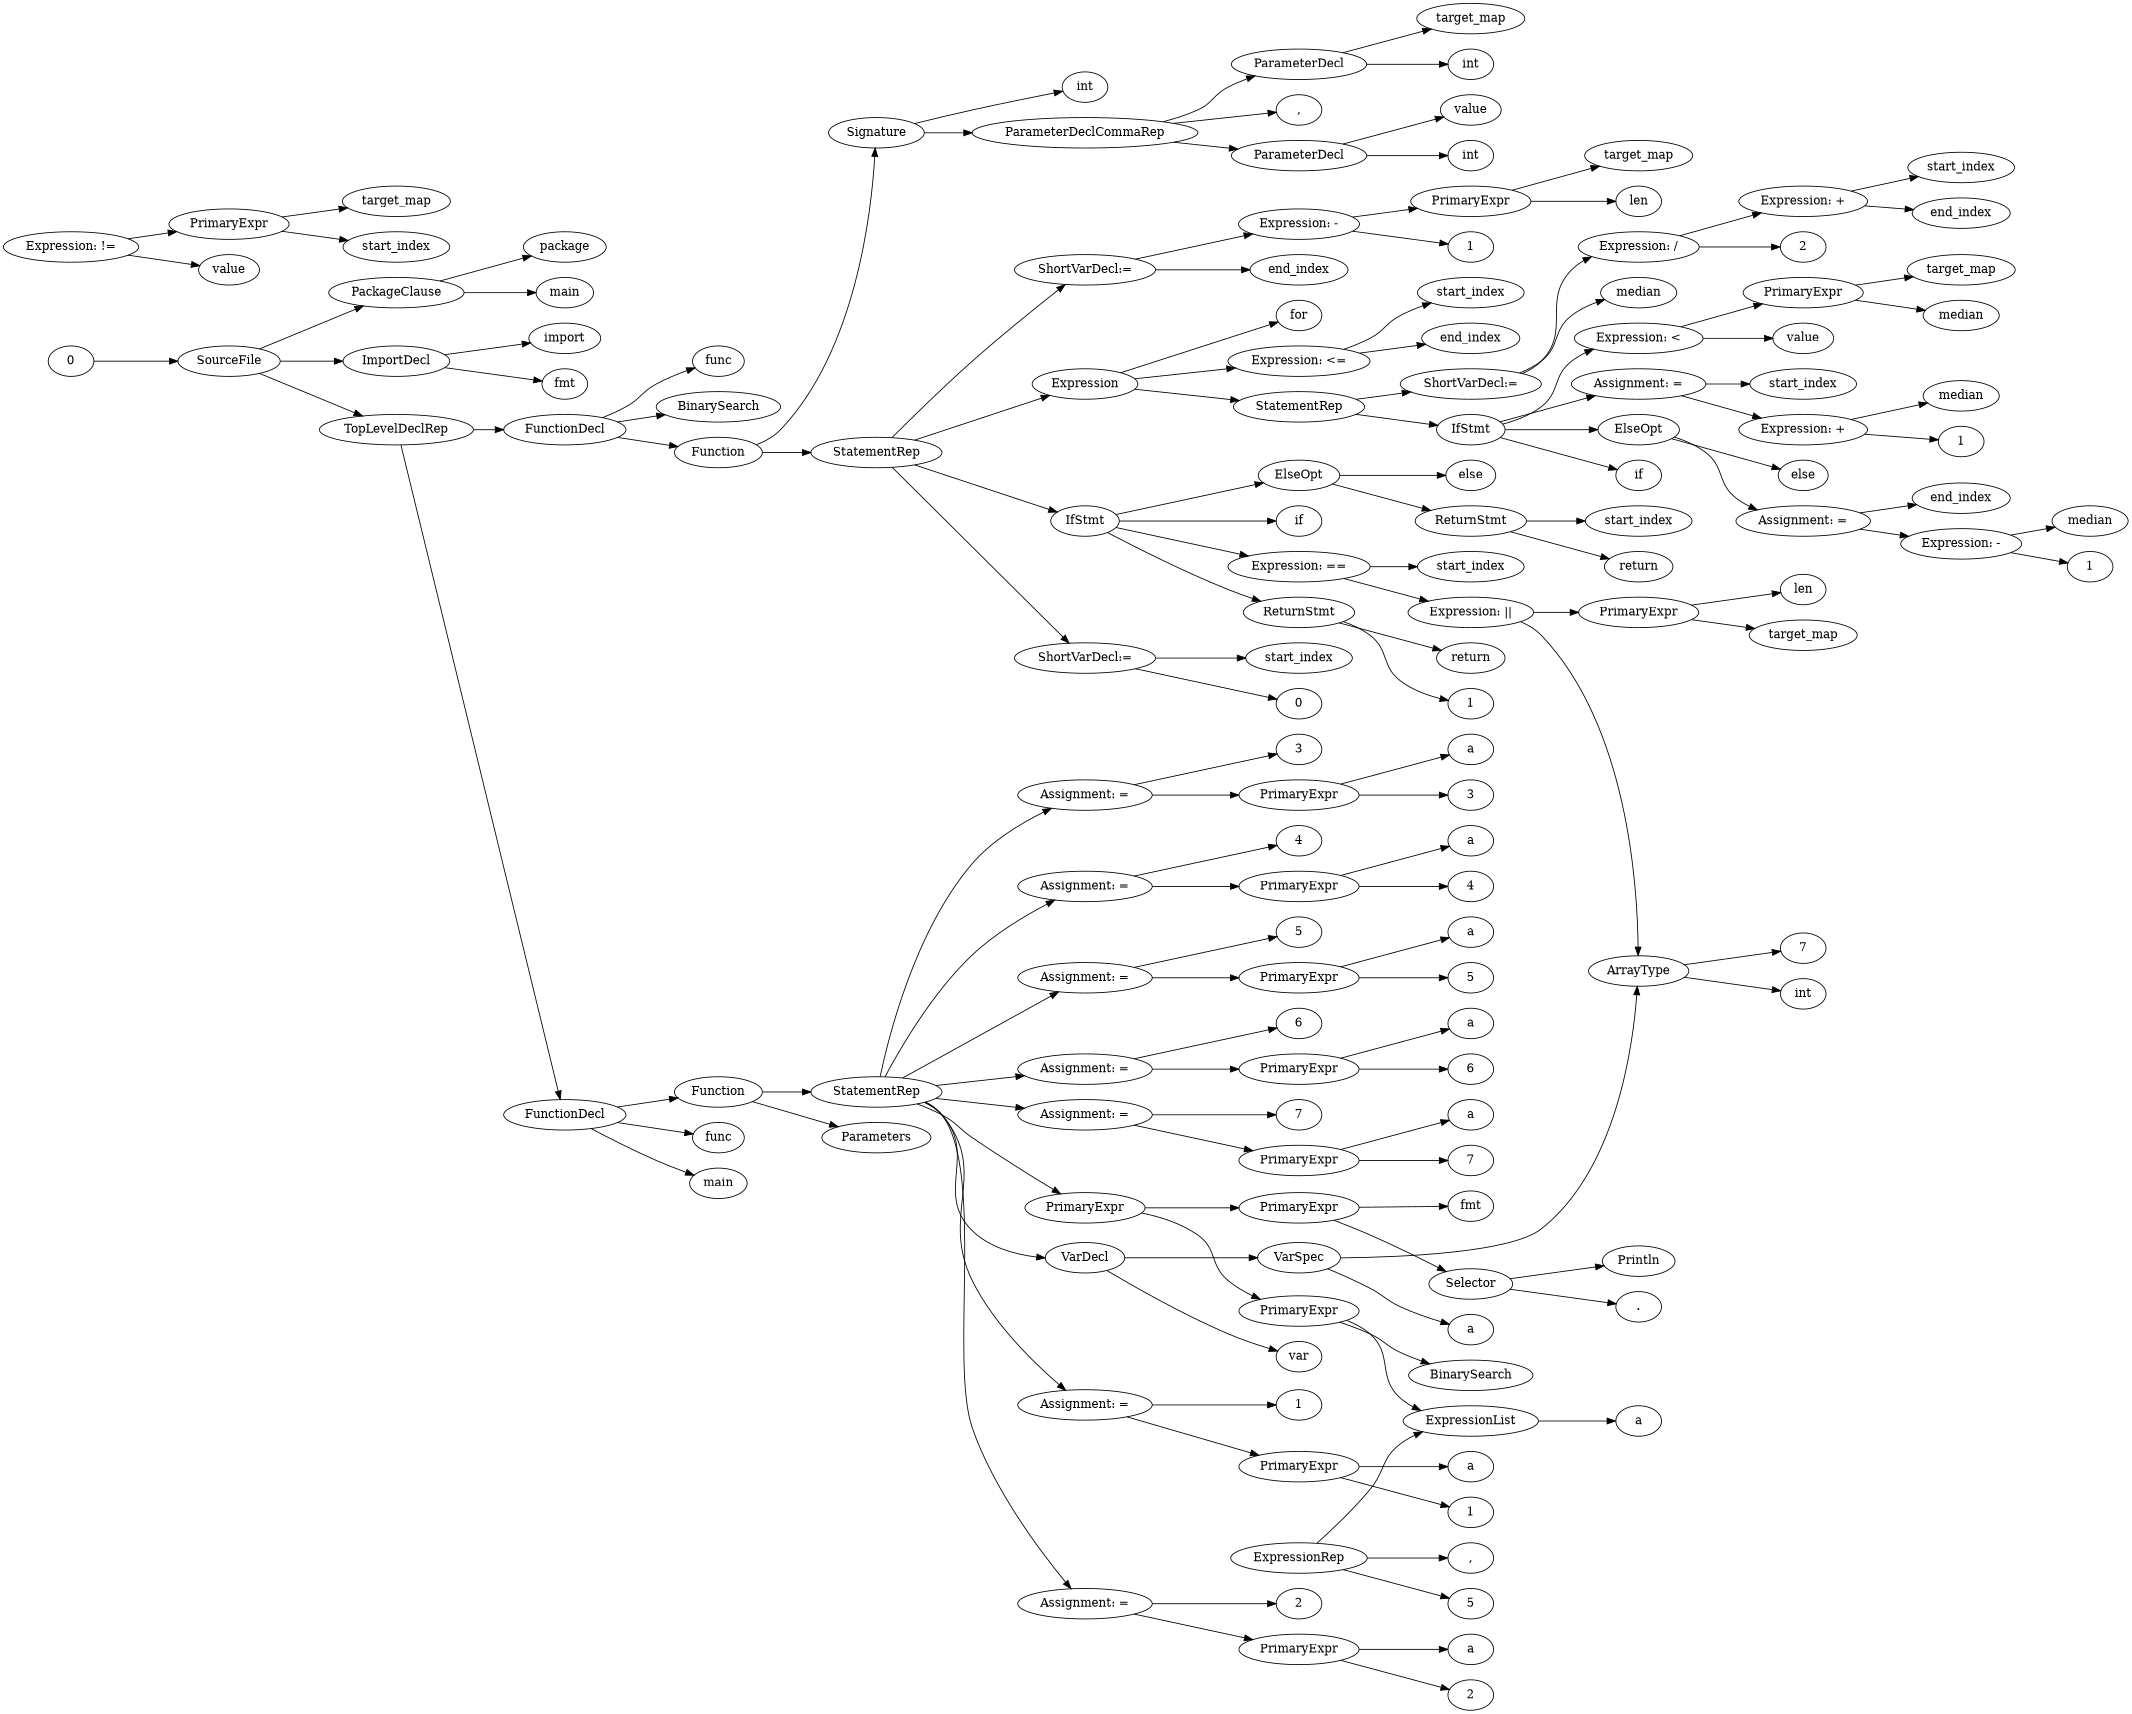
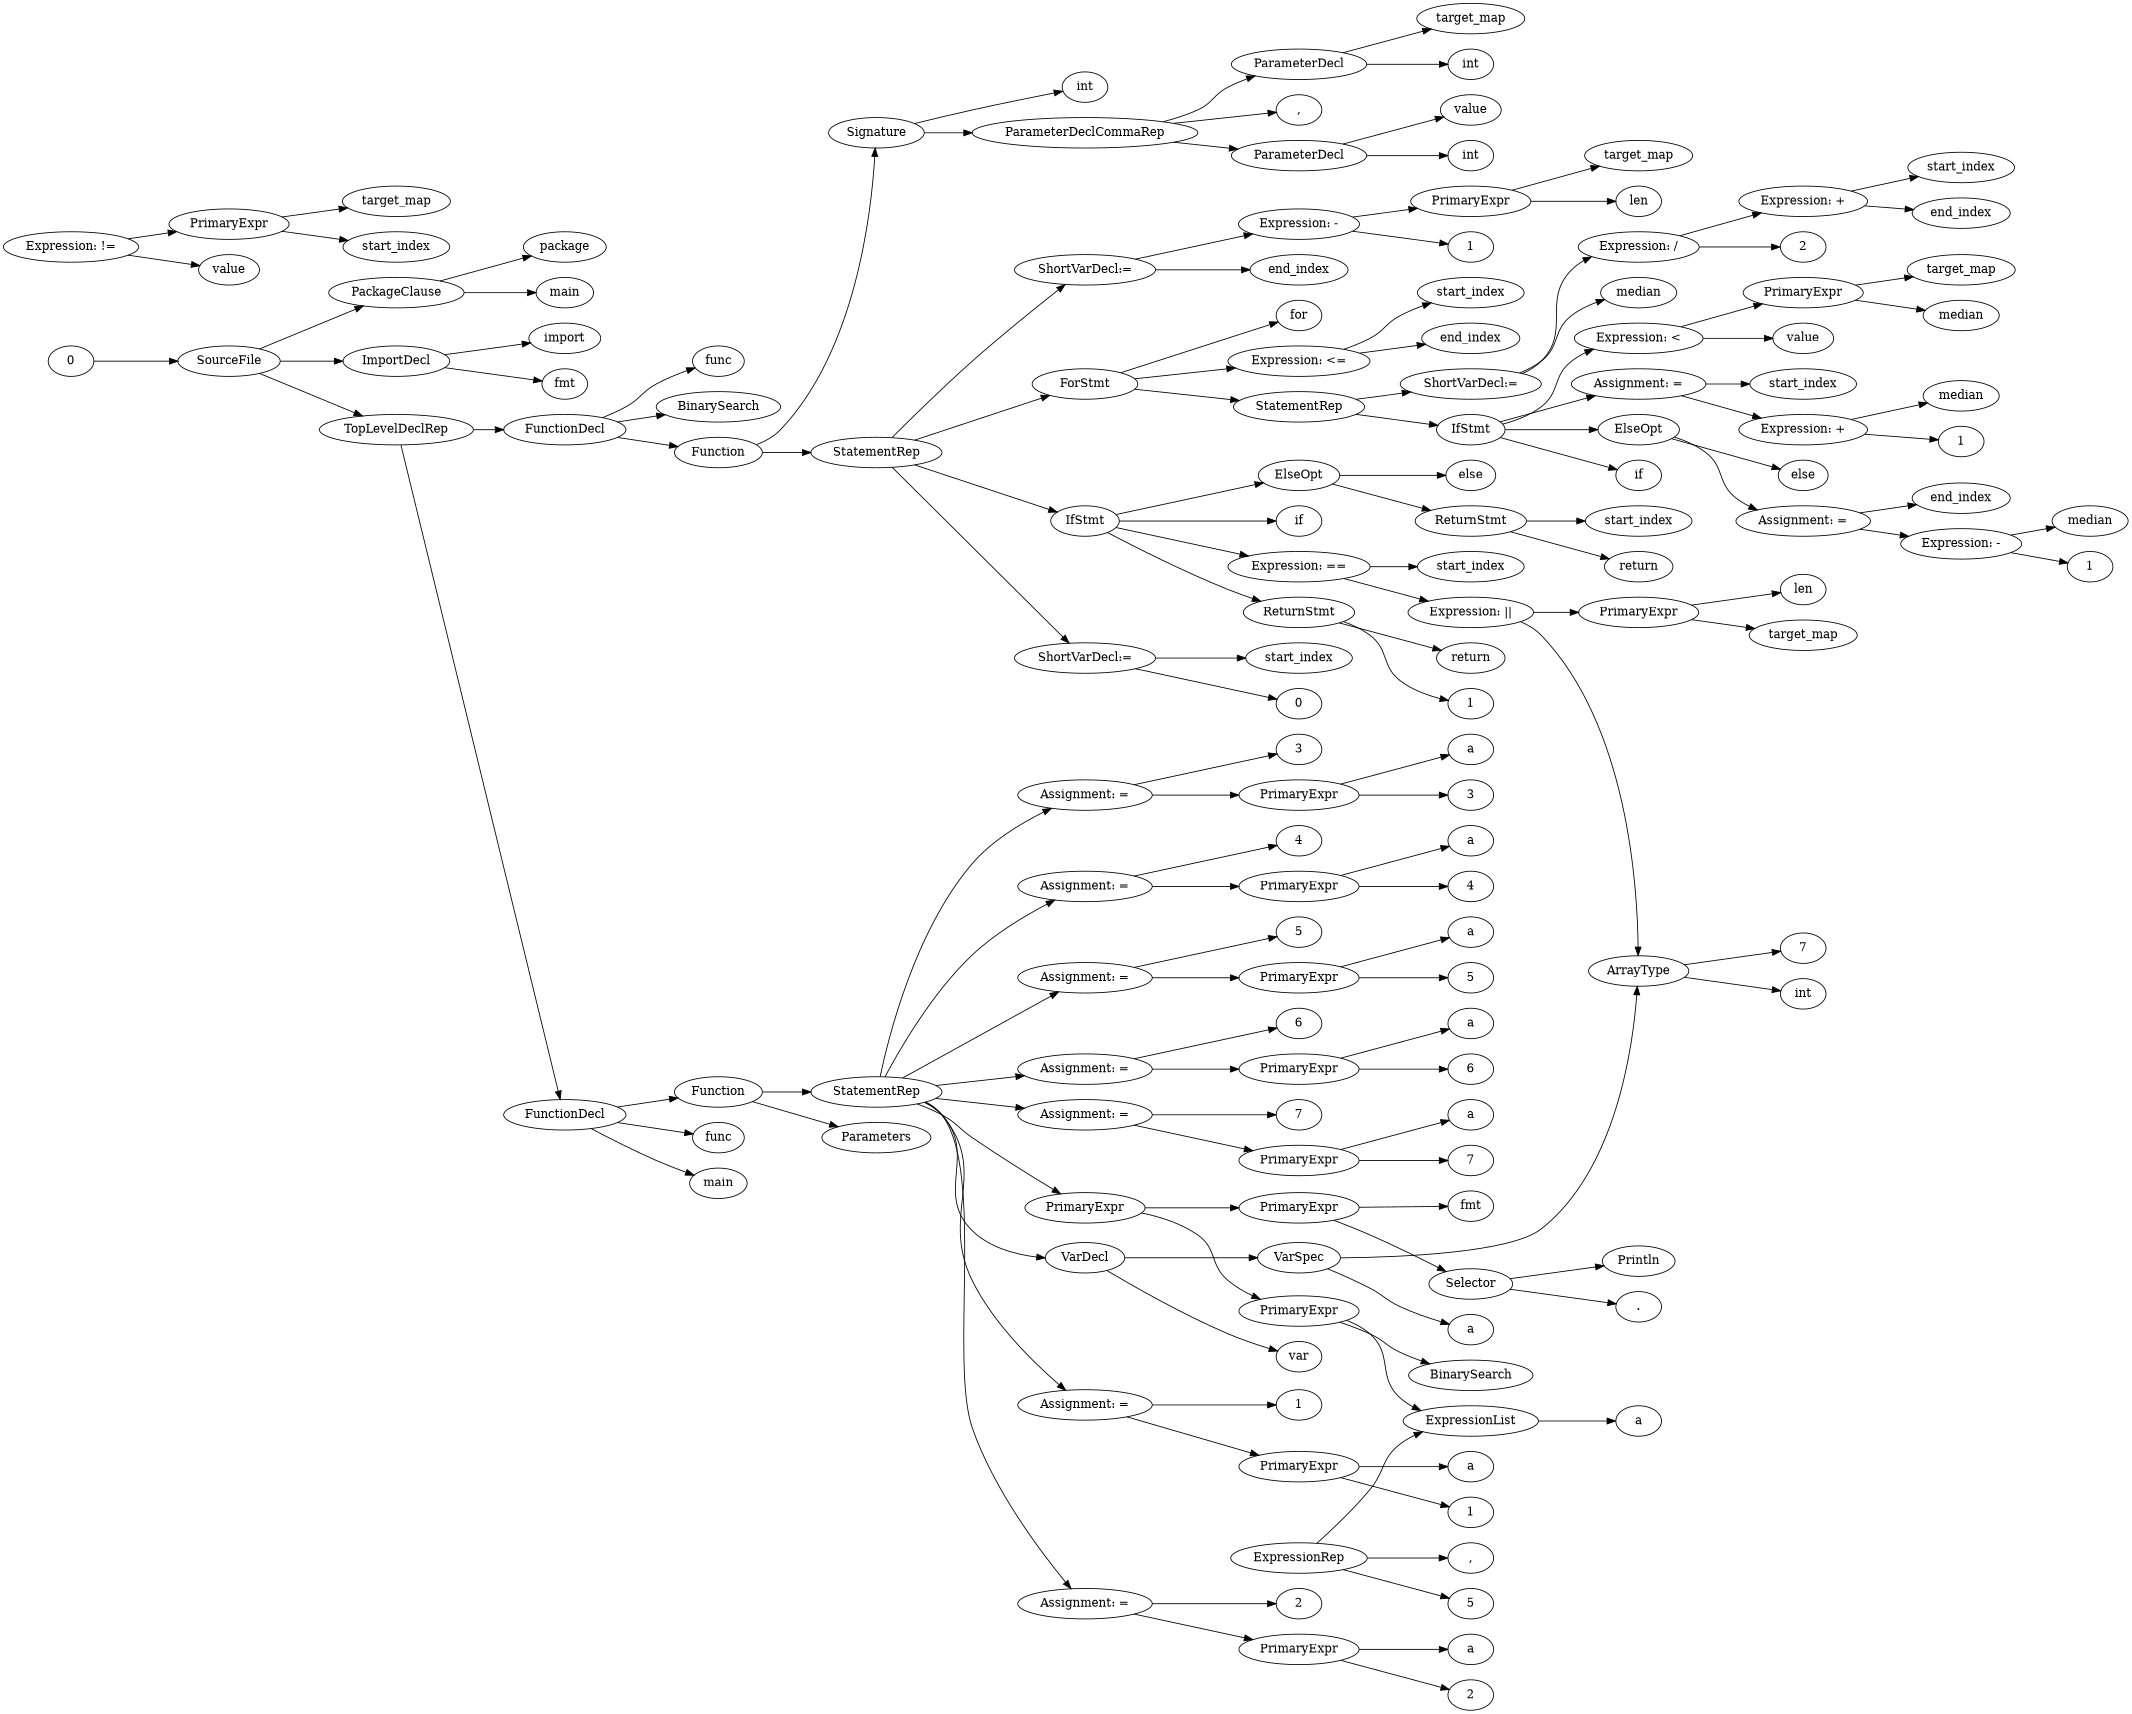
  strict digraph {
    rankdir=LR
    n1 [label=SourceFile]
    n2 [label=PackageClause]
    n3 [label=ImportDecl]
    n4 [label=TopLevelDeclRep]
    n5 [label=package]
    n6 [label=main]
    n7 [label=import]
    n8 [label=fmt]
    n9 [label=FunctionDecl]
    n10 [label=FunctionDecl]
    0
    n12 [label=func]
    n13 [label=BinarySearch]
    n14 [label=Function]
    n15 [label=func]
    n16 [label=main]
    n17 [label=Function]
    n18 [label=Signature]
    n19 [label=StatementRep]
    n20 [label=ParameterDeclCommaRep]
    n21 [label=int]
    n22 [label="ShortVarDecl:="]
    n23 [label="ShortVarDecl:="]
-   n24 [label=Expression]
+   n24 [label=ForStmt]
    n25 [label=IfStmt]
    n26 [label=ParameterDecl]
    n27 [label=","]
    n28 [label=ParameterDecl]
    n29 [label=target_map]
    n30 [label=int]
    n31 [label=value]
    n32 [label=int]
    n33 [label=start_index]
    n34 [label=0]
    n35 [label=end_index]
    n36 [label="Expression: -"]
    n37 [label=for]
    n38 [label="Expression: <="]
    n39 [label=StatementRep]
    n40 [label=if]
    n41 [label="Expression: =="]
    n42 [label=ReturnStmt]
    n43 [label=ElseOpt]
    n44 [label=PrimaryExpr]
    n45 [label=1]
    n46 [label=len]
    n47 [label=target_map]
    n48 [label=start_index]
    n49 [label=end_index]
    n50 [label="ShortVarDecl:="]
    n51 [label=IfStmt]
    n52 [label=median]
    n53 [label="Expression: /"]
    n54 [label=if]
    n55 [label="Expression: <"]
    n56 [label="Assignment: ="]
    n57 [label=ElseOpt]
    n58 [label="Expression: +"]
    n59 [label=2]
    n60 [label=start_index]
    n61 [label=end_index]
    n62 [label=PrimaryExpr]
    n63 [label=value]
    n64 [label=start_index]
    n65 [label="Expression: +"]
    n66 [label=else]
    n67 [label="Assignment: ="]
    n68 [label=target_map]
    n69 [label=median]
    n70 [label=median]
    n71 [label=1]
    n72 [label=end_index]
    n73 [label="Expression: -"]
    n74 [label=median]
    n75 [label=1]
    n76 [label=start_index]
    n77 [label="Expression: ||"]
    n78 [label=return]
    n79 [label=1]
    n80 [label=else]
    n81 [label=ReturnStmt]
    n82 [label=PrimaryExpr]
    n83 [label=ArrayType]
    n84 [label=len]
    n85 [label=target_map]
    n86 [label="Expression: !="]
    n87 [label=PrimaryExpr]
    n88 [label=value]
    n89 [label=target_map]
    n90 [label=start_index]
    n91 [label=return]
    n92 [label=start_index]
    n93 [label=Parameters]
    n94 [label=StatementRep]
    n95 [label=VarDecl]
    n96 [label="Assignment: ="]
    n97 [label="Assignment: ="]
    n98 [label="Assignment: ="]
    n99 [label="Assignment: ="]
    n100 [label="Assignment: ="]
    n101 [label="Assignment: ="]
    n102 [label="Assignment: ="]
    n103 [label=PrimaryExpr]
    n104 [label=var]
    n105 [label=VarSpec]
    n106 [label=PrimaryExpr]
    n107 [label=1]
    n108 [label=PrimaryExpr]
    n109 [label=2]
    n110 [label=PrimaryExpr]
    n111 [label=3]
    n112 [label=PrimaryExpr]
    n113 [label=4]
    n114 [label=PrimaryExpr]
    n115 [label=5]
    n116 [label=PrimaryExpr]
    n117 [label=6]
    n118 [label=PrimaryExpr]
    n119 [label=7]
    n120 [label=PrimaryExpr]
    n121 [label=PrimaryExpr]
    n122 [label=a]
    n123 [label=7]
    n124 [label=int]
    n125 [label=a]
    n126 [label=1]
    n127 [label=a]
    n128 [label=2]
    n129 [label=a]
    n130 [label=3]
    n131 [label=a]
    n132 [label=4]
    n133 [label=a]
    n134 [label=5]
    n135 [label=a]
    n136 [label=6]
    n137 [label=a]
    n138 [label=7]
    n139 [label=fmt]
    n140 [label=Selector]
    n141 [label=BinarySearch]
    n142 [label=ExpressionList]
    n143 [label="."]
    n144 [label=Println]
    n145 [label=a]
    n146 [label=ExpressionRep]
    n147 [label=","]
    n148 [label=5]
    n1 -> n2
    n1 -> n3
    n1 -> n4
    n2 -> n5
    n2 -> n6
    n3 -> n7
    n3 -> n8
    n4 -> n9
    n4 -> n10
    n9 -> n12
    n9 -> n13
    n9 -> n14
    n10 -> n15
    n10 -> n16
    n10 -> n17
    0 -> n1
    n14 -> n18
    n14 -> n19
    n17 -> n93
    n17 -> n94
    n18 -> n20
    n18 -> n21
    n19 -> n22
    n19 -> n23
    n19 -> n24
    n19 -> n25
    n20 -> n26
    n20 -> n27
    n20 -> n28
    n22 -> n33
    n22 -> n34
    n23 -> n35
    n23 -> n36
    n24 -> n37
    n24 -> n38
    n24 -> n39
    n25 -> n40
    n25 -> n41
    n25 -> n42
    n25 -> n43
    n26 -> n29
    n26 -> n30
    n28 -> n31
    n28 -> n32
    n36 -> n44
    n36 -> n45
    n38 -> n48
    n38 -> n49
    n39 -> n50
    n39 -> n51
    n41 -> n76
    n41 -> n77
    n42 -> n78
    n42 -> n79
    n43 -> n80
    n43 -> n81
    n44 -> n46
    n44 -> n47
    n50 -> n52
    n50 -> n53
    n51 -> n54
    n51 -> n55
    n51 -> n56
    n51 -> n57
    n53 -> n58
    n53 -> n59
    n55 -> n62
    n55 -> n63
    n56 -> n64
    n56 -> n65
    n57 -> n66
    n57 -> n67
    n58 -> n60
    n58 -> n61
    n62 -> n68
    n62 -> n69
    n65 -> n70
    n65 -> n71
    n67 -> n72
    n67 -> n73
    n73 -> n74
    n73 -> n75
    n77 -> n82
    n77 -> n83
    n81 -> n91
    n81 -> n92
    n82 -> n84
    n82 -> n85
    n83 -> n123
    n83 -> n124
    n86 -> n87
    n86 -> n88
    n87 -> n89
    n87 -> n90
    n94 -> n95
    n94 -> n96
    n94 -> n97
    n94 -> n98
    n94 -> n99
    n94 -> n100
    n94 -> n101
    n94 -> n102
    n94 -> n103
    n95 -> n104
    n95 -> n105
    n96 -> n106
    n96 -> n107
    n97 -> n108
    n97 -> n109
    n98 -> n110
    n98 -> n111
    n99 -> n112
    n99 -> n113
    n100 -> n114
    n100 -> n115
    n101 -> n116
    n101 -> n117
    n102 -> n118
    n102 -> n119
    n103 -> n120
    n103 -> n121
    n105 -> n83
    n105 -> n122
    n106 -> n125
    n106 -> n126
    n108 -> n127
    n108 -> n128
    n110 -> n129
    n110 -> n130
    n112 -> n131
    n112 -> n132
    n114 -> n133
    n114 -> n134
    n116 -> n135
    n116 -> n136
    n118 -> n137
    n118 -> n138
    n120 -> n139
    n120 -> n140
    n121 -> n141
    n121 -> n142
    n140 -> n143
    n140 -> n144
    n142 -> n145
    n146 -> n142
    n146 -> n147
    n146 -> n148
  }
